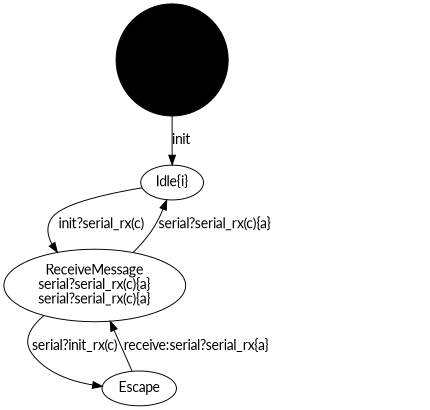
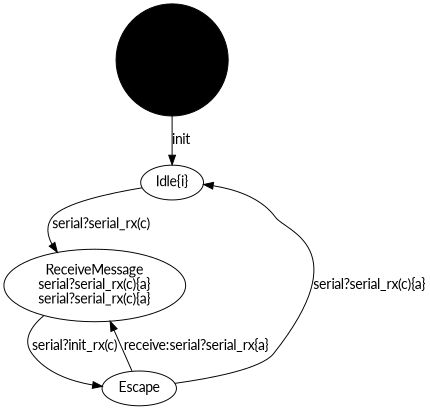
  digraph {
    fontname=Lato
    rankdir=TB
    node [fontname=Lato shape=ellipse]
    edge [fontname=Lato]
    INIT_STATE [color=black shape=circle style=filled]
    n2 [label="Idle{i}"]
    n3 [label="ReceiveMessage\nserial?serial_rx(c){a}\nserial?serial_rx(c){a}"]
    n4 [label=Escape]
    INIT_STATE -> n2 [label=init]
-   n2 -> n3 [label="init?serial_rx(c)"]
-   n3 -> n2 [label="serial?serial_rx(c){a}"]
+   n2 -> n3 [label="serial?serial_rx(c)"]
+   n4 -> n2 [label="serial?serial_rx(c){a}"]
    n3 -> n4 [label="serial?init_rx(c)"]
    n4 -> n3 [label="receive:serial?serial_rx{a}"]
  }
